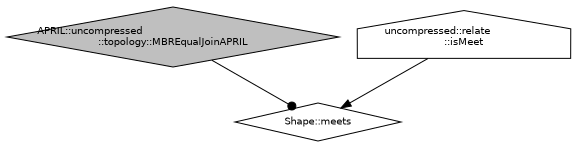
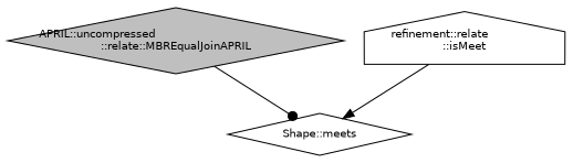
  digraph {
    rankdir=TB
    node [color=black fontname=Helvetica fontsize=10 shape=diamond]
    edge [color=black fontname=Helvetica fontsize=10 labelfontname=Helvetica labelfontsize=10 style=solid]
-   n1 [fillcolor=grey75 fontcolor=black height=0.2 label="APRIL::uncompressed\l::topology::MBREqualJoinAPRIL" style=filled width=0.4]
+   n1 [fillcolor=grey75 fontcolor=black height=0.2 label="APRIL::uncompressed\l::relate::MBREqualJoinAPRIL" style=filled width=0.4]
    n2 [height=0.2 label="Shape::meets" width=0.4]
-   n3 [height=0.2 label="uncompressed::relate\l::isMeet" shape=house width=0.4]
+   n3 [height=0.2 label="refinement::relate\l::isMeet" shape=house width=0.4]
    n1 -> n2 [arrowhead=dot]
    n3 -> n2 [arrowhead=normal]
  }
